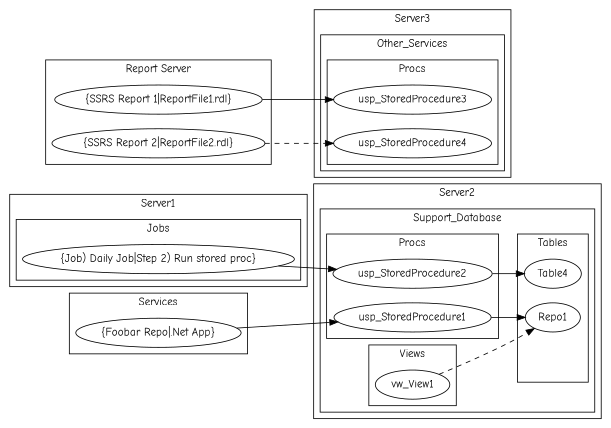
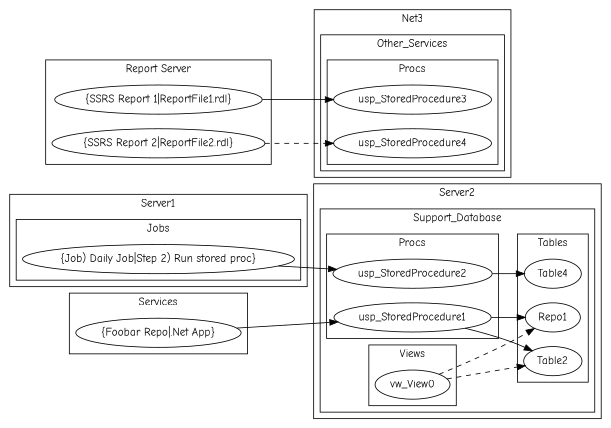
  digraph {
    fontname="Comic Neue"
    rankdir=LR
    node [fontname="Comic Neue"]
    edge [fontname="Comic Neue"]
    n1 [label="{Job) Daily Job|Step 2) Run stored proc}"]
    n2 [label="{Foobar Repo|.Net App}"]
    usp_StoredProcedure1
    usp_StoredProcedure2
    n5 [label=Repo1]
+   Table2
    Table4
-   vw_View1
+   vw_View1 [label=vw_View0]
    usp_StoredProcedure3
    usp_StoredProcedure4
    n11 [label="{SSRS Report 1|ReportFile1.rdl}"]
    n12 [label="{SSRS Report 2|ReportFile2.rdl}"]
    subgraph cluster_1 {
      label=Server1
      subgraph cluster_2 {
        label=Jobs
        n1
      }
    }
    subgraph cluster_3 {
      label=Services
      n2
    }
    subgraph cluster_4 {
      label=Server2
      subgraph cluster_5 {
        label=Support_Database
        subgraph cluster_6 {
          label=Procs
          usp_StoredProcedure1
          usp_StoredProcedure2
        }
        subgraph cluster_7 {
          label=Tables
          n5
+         Table2
          Table4
        }
        subgraph cluster_8 {
          label=Views
          vw_View1
        }
      }
    }
    subgraph cluster_9 {
-     label=Server3
+     label=Net3
      subgraph cluster_10 {
        label=Other_Services
        subgraph cluster_11 {
          label=Procs
          usp_StoredProcedure3
          usp_StoredProcedure4
        }
      }
    }
    subgraph cluster_12 {
      label="Report Server"
      n11
      n12
    }
    n1 -> usp_StoredProcedure2
    n2 -> usp_StoredProcedure1
    usp_StoredProcedure1 -> n5
+   usp_StoredProcedure1 -> Table2
    usp_StoredProcedure2 -> Table4
    vw_View1 -> n5 [style=dashed]
+   vw_View1 -> Table2 [style=dashed]
    n11 -> usp_StoredProcedure3
    n12 -> usp_StoredProcedure4 [style=dashed]
  }
